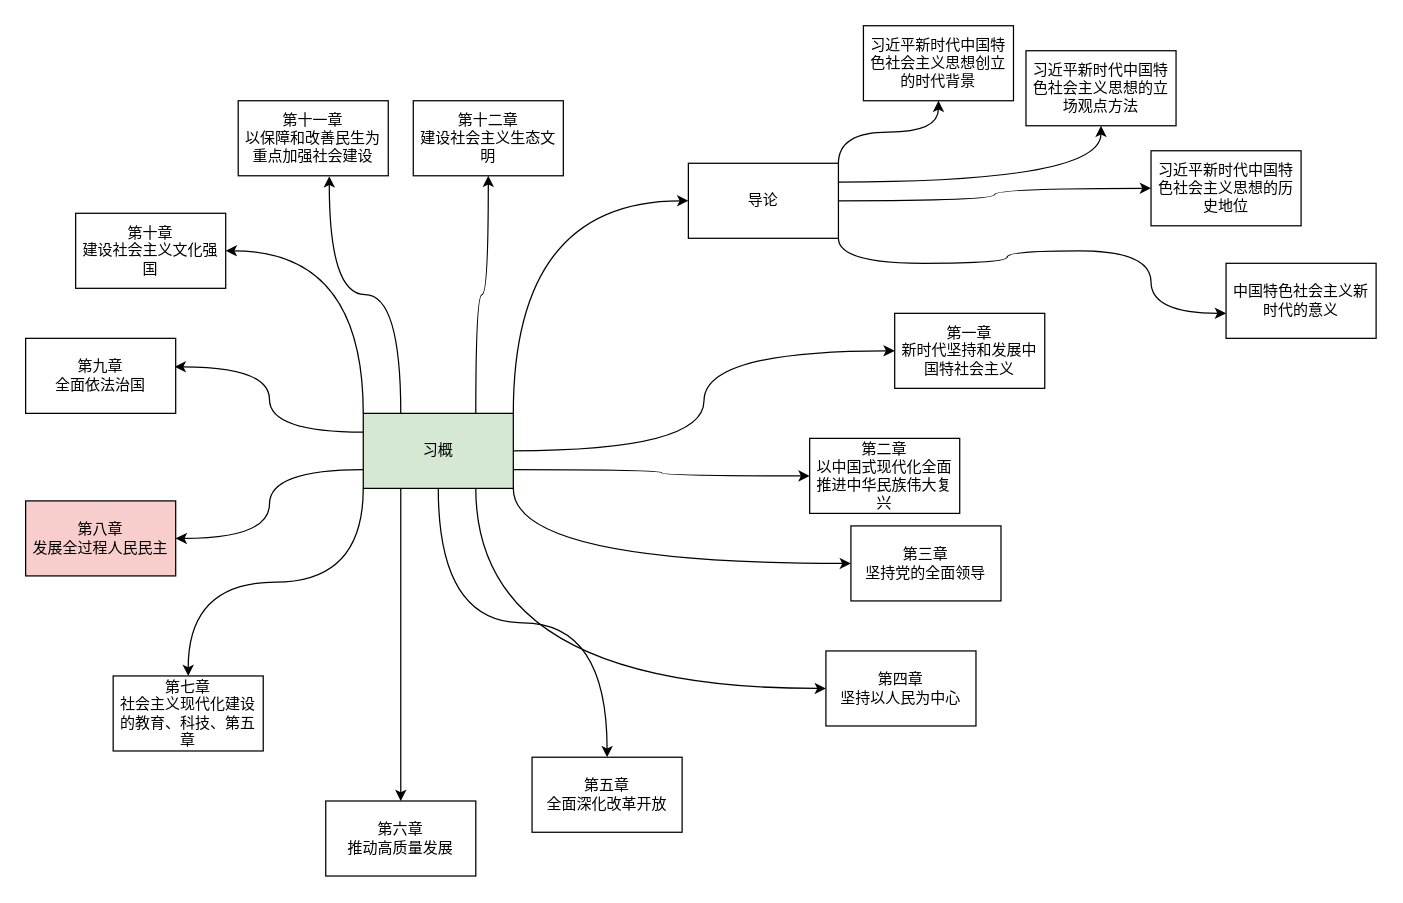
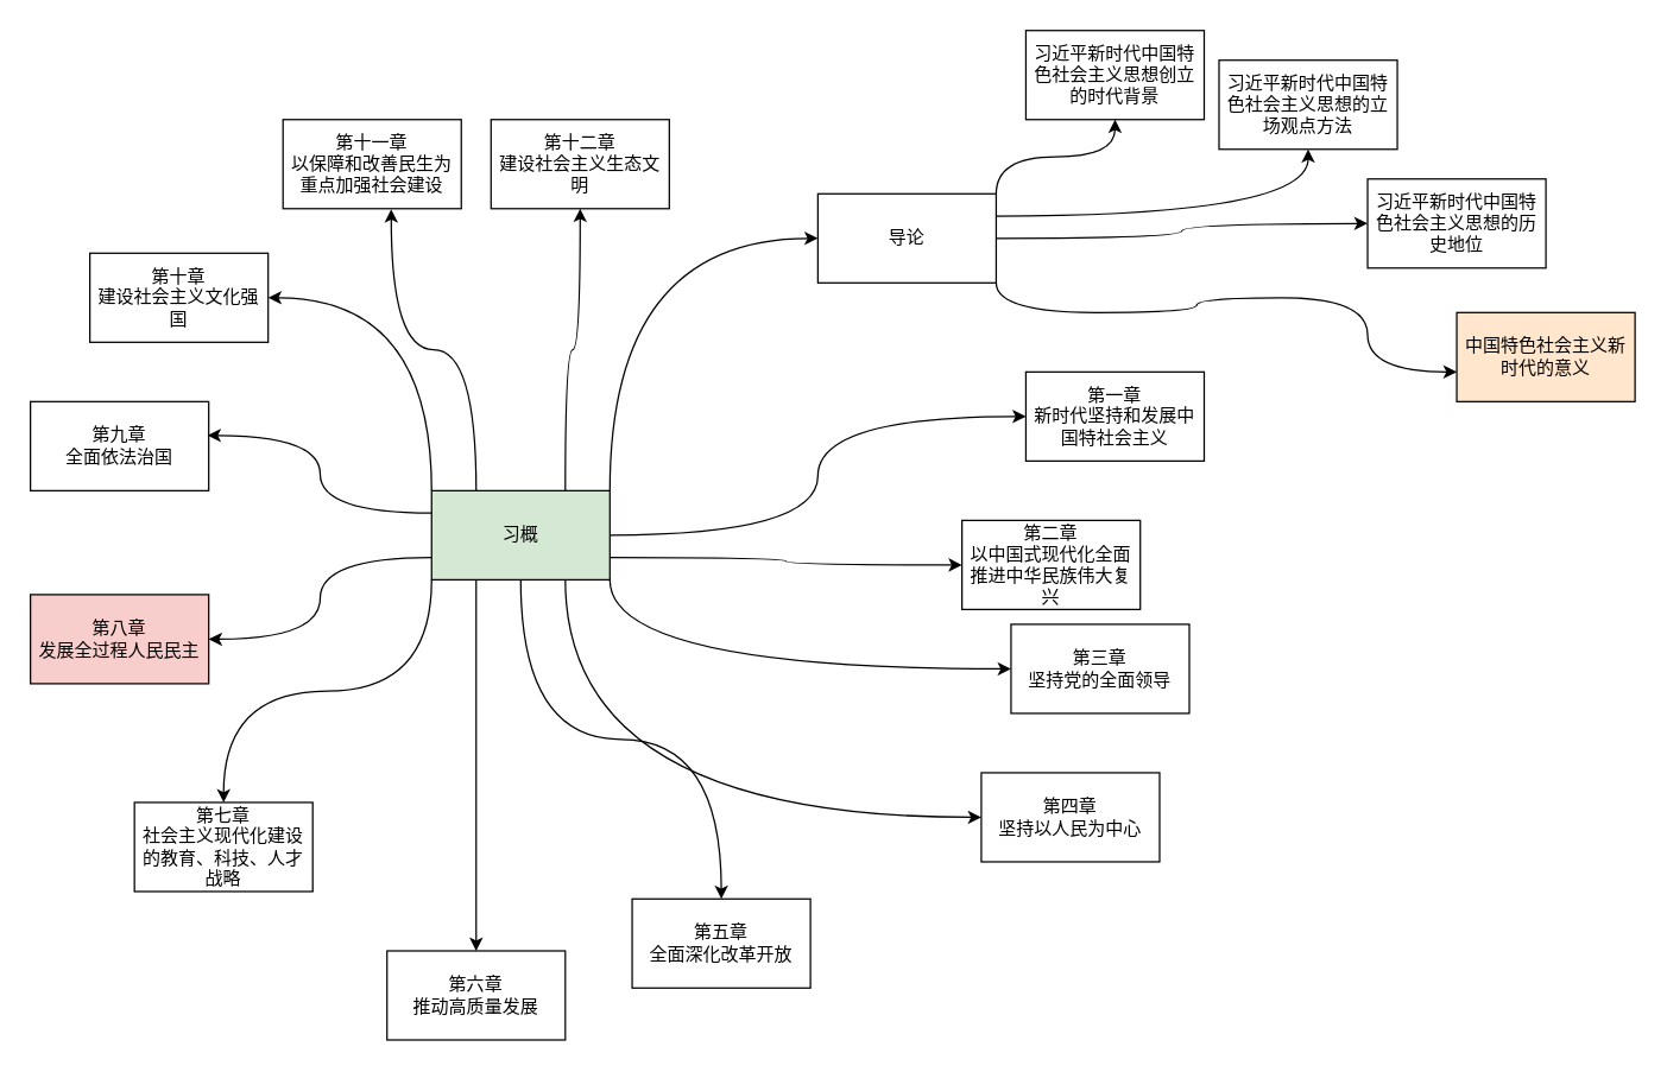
  <mxCell id="0" />
  <mxCell id="1" parent="0" />
  <mxCell id="2" style="edgeStyle=orthogonalEdgeStyle;rounded=0;orthogonalLoop=1;jettySize=auto;html=1;exitX=1;exitY=0;exitDx=0;exitDy=0;entryX=0;entryY=0.5;entryDx=0;entryDy=0;curved=1;" edge="1" parent="1" source="13" target="18"><mxGeometry relative="1" as="geometry" /></mxCell>
  <mxCell id="3" style="edgeStyle=orthogonalEdgeStyle;rounded=0;orthogonalLoop=1;jettySize=auto;html=1;exitX=1;exitY=0.5;exitDx=0;exitDy=0;entryX=0;entryY=0.5;entryDx=0;entryDy=0;curved=1;" edge="1" parent="1" source="13" target="19"><mxGeometry relative="1" as="geometry" /></mxCell>
  <mxCell id="4" style="edgeStyle=orthogonalEdgeStyle;rounded=0;orthogonalLoop=1;jettySize=auto;html=1;exitX=1;exitY=0.75;exitDx=0;exitDy=0;entryX=0;entryY=0.5;entryDx=0;entryDy=0;curved=1;" edge="1" parent="1" source="13" target="20"><mxGeometry relative="1" as="geometry" /></mxCell>
  <mxCell id="5" style="edgeStyle=orthogonalEdgeStyle;rounded=0;orthogonalLoop=1;jettySize=auto;html=1;exitX=1;exitY=1;exitDx=0;exitDy=0;entryX=0;entryY=0.5;entryDx=0;entryDy=0;curved=1;" edge="1" parent="1" source="13" target="21"><mxGeometry relative="1" as="geometry" /></mxCell>
  <mxCell id="6" style="edgeStyle=orthogonalEdgeStyle;rounded=0;orthogonalLoop=1;jettySize=auto;html=1;exitX=0.75;exitY=1;exitDx=0;exitDy=0;entryX=0;entryY=0.5;entryDx=0;entryDy=0;curved=1;" edge="1" parent="1" source="13" target="22"><mxGeometry relative="1" as="geometry" /></mxCell>
  <mxCell id="7" style="edgeStyle=orthogonalEdgeStyle;rounded=0;orthogonalLoop=1;jettySize=auto;html=1;exitX=0.5;exitY=1;exitDx=0;exitDy=0;curved=1;" edge="1" parent="1" source="13" target="23"><mxGeometry relative="1" as="geometry" /></mxCell>
  <mxCell id="8" style="edgeStyle=orthogonalEdgeStyle;rounded=0;orthogonalLoop=1;jettySize=auto;html=1;exitX=0.25;exitY=1;exitDx=0;exitDy=0;curved=1;" edge="1" parent="1" source="13" target="24"><mxGeometry relative="1" as="geometry" /></mxCell>
  <mxCell id="9" style="edgeStyle=orthogonalEdgeStyle;rounded=0;orthogonalLoop=1;jettySize=auto;html=1;exitX=0;exitY=1;exitDx=0;exitDy=0;entryX=0.5;entryY=0;entryDx=0;entryDy=0;curved=1;" edge="1" parent="1" source="13" target="25"><mxGeometry relative="1" as="geometry" /></mxCell>
  <mxCell id="10" style="edgeStyle=orthogonalEdgeStyle;rounded=0;orthogonalLoop=1;jettySize=auto;html=1;exitX=0;exitY=0.75;exitDx=0;exitDy=0;entryX=1;entryY=0.5;entryDx=0;entryDy=0;curved=1;" edge="1" parent="1" source="13" target="26"><mxGeometry relative="1" as="geometry" /></mxCell>
  <mxCell id="11" style="edgeStyle=orthogonalEdgeStyle;rounded=0;orthogonalLoop=1;jettySize=auto;html=1;exitX=0;exitY=0;exitDx=0;exitDy=0;entryX=1;entryY=0.5;entryDx=0;entryDy=0;curved=1;" edge="1" parent="1" source="13" target="28"><mxGeometry relative="1" as="geometry" /></mxCell>
  <mxCell id="12" style="edgeStyle=orthogonalEdgeStyle;rounded=0;orthogonalLoop=1;jettySize=auto;html=1;exitX=0.75;exitY=0;exitDx=0;exitDy=0;curved=1;" edge="1" parent="1" source="13" target="29"><mxGeometry relative="1" as="geometry" /></mxCell>
  <mxCell id="13" value="习概" style="rounded=0;whiteSpace=wrap;html=1;fillColor=#d5e8d4;" vertex="1" parent="1"><mxGeometry x="290" y="330" width="120" height="60" as="geometry" /></mxCell>
  <mxCell id="14" style="edgeStyle=orthogonalEdgeStyle;rounded=0;orthogonalLoop=1;jettySize=auto;html=1;exitX=1;exitY=0;exitDx=0;exitDy=0;curved=1;" edge="1" parent="1" source="18" target="33"><mxGeometry relative="1" as="geometry"><mxPoint x="740" y="80" as="targetPoint" /></mxGeometry></mxCell>
  <mxCell id="15" style="edgeStyle=orthogonalEdgeStyle;rounded=0;orthogonalLoop=1;jettySize=auto;html=1;exitX=1;exitY=0.25;exitDx=0;exitDy=0;curved=1;" edge="1" parent="1" source="18" target="34"><mxGeometry relative="1" as="geometry"><mxPoint x="740" y="145" as="targetPoint" /></mxGeometry></mxCell>
  <mxCell id="16" style="edgeStyle=orthogonalEdgeStyle;rounded=0;orthogonalLoop=1;jettySize=auto;html=1;exitX=1;exitY=0.5;exitDx=0;exitDy=0;curved=1;" edge="1" parent="1" source="18" target="35"><mxGeometry relative="1" as="geometry"><mxPoint x="780" y="200" as="targetPoint" /></mxGeometry></mxCell>
  <mxCell id="17" style="edgeStyle=orthogonalEdgeStyle;rounded=0;orthogonalLoop=1;jettySize=auto;html=1;exitX=1;exitY=1;exitDx=0;exitDy=0;curved=1;" edge="1" parent="1" source="18" target="36"><mxGeometry relative="1" as="geometry"><mxPoint x="890" y="290" as="targetPoint" /><Array as="points"><mxPoint x="670" y="210" /><mxPoint x="805" y="210" /><mxPoint x="805" y="200" /><mxPoint x="920" y="200" /><mxPoint x="920" y="250" /></Array></mxGeometry></mxCell>
  <mxCell id="18" value="导论" style="rounded=0;whiteSpace=wrap;html=1;" vertex="1" parent="1"><mxGeometry x="550" y="130" width="120" height="60" as="geometry" /></mxCell>
- <mxCell id="19" value="第一章&lt;div&gt;新时代坚持和发展中国特社会主义&lt;/div&gt;" style="rounded=0;whiteSpace=wrap;html=1;" vertex="1" parent="1"><mxGeometry x="715" y="250" width="120" height="60" as="geometry" /></mxCell>
+ <mxCell id="19" value="第一章&lt;div&gt;新时代坚持和发展中国特社会主义&lt;/div&gt;" style="rounded=0;whiteSpace=wrap;html=1;" vertex="1" parent="1"><mxGeometry x="690" y="250" width="120" height="60" as="geometry" /></mxCell>
  <mxCell id="20" value="第二章&lt;div&gt;以中国式现代化全面推进中华民族伟大复兴&lt;/div&gt;" style="rounded=0;whiteSpace=wrap;html=1;" vertex="1" parent="1"><mxGeometry x="647" y="350" width="120" height="60" as="geometry" /></mxCell>
  <mxCell id="21" value="第三章&lt;div&gt;坚持党的全面领导&lt;/div&gt;" style="rounded=0;whiteSpace=wrap;html=1;" vertex="1" parent="1"><mxGeometry x="680" y="420" width="120" height="60" as="geometry" /></mxCell>
  <mxCell id="22" value="第四章&lt;div&gt;坚持以人民为中心&lt;/div&gt;" style="rounded=0;whiteSpace=wrap;html=1;" vertex="1" parent="1"><mxGeometry x="660" y="520" width="120" height="60" as="geometry" /></mxCell>
  <mxCell id="23" value="第五章&lt;div&gt;全面深化改革开放&lt;/div&gt;" style="rounded=0;whiteSpace=wrap;html=1;" vertex="1" parent="1"><mxGeometry x="425" y="605" width="120" height="60" as="geometry" /></mxCell>
  <mxCell id="24" value="第六章&lt;div&gt;推动高质量发展&lt;/div&gt;" style="rounded=0;whiteSpace=wrap;html=1;" vertex="1" parent="1"><mxGeometry x="260" y="640" width="120" height="60" as="geometry" /></mxCell>
- <mxCell id="25" value="第七章&lt;div&gt;社会主义现代化建设的教育、科技、第五章&lt;/div&gt;" style="rounded=0;whiteSpace=wrap;html=1;" vertex="1" parent="1"><mxGeometry x="90" y="540" width="120" height="60" as="geometry" /></mxCell>
+ <mxCell id="25" value="第七章&lt;div&gt;社会主义现代化建设的教育、科技、人才战略&lt;/div&gt;" style="rounded=0;whiteSpace=wrap;html=1;" vertex="1" parent="1"><mxGeometry x="90" y="540" width="120" height="60" as="geometry" /></mxCell>
  <mxCell id="26" value="第八章&lt;div&gt;发展全过程人民民主&lt;/div&gt;" style="rounded=0;whiteSpace=wrap;html=1;fillColor=#f8cecc;" vertex="1" parent="1"><mxGeometry x="20" y="400" width="120" height="60" as="geometry" /></mxCell>
  <mxCell id="27" value="第九章&lt;div&gt;全面依法治国&lt;/div&gt;" style="rounded=0;whiteSpace=wrap;html=1;" vertex="1" parent="1"><mxGeometry x="20" y="270" width="120" height="60" as="geometry" /></mxCell>
  <mxCell id="28" value="第十章&lt;div&gt;建设社会主义文化强国&lt;/div&gt;" style="rounded=0;whiteSpace=wrap;html=1;" vertex="1" parent="1"><mxGeometry x="60" y="170" width="120" height="60" as="geometry" /></mxCell>
  <mxCell id="29" value="第十二章&lt;div&gt;建设社会主义生态文明&lt;/div&gt;" style="rounded=0;whiteSpace=wrap;html=1;" vertex="1" parent="1"><mxGeometry x="330" y="80" width="120" height="60" as="geometry" /></mxCell>
  <mxCell id="30" value="第十一章&lt;div&gt;以保障和改善民生为重点加强社会建设&lt;/div&gt;" style="rounded=0;whiteSpace=wrap;html=1;" vertex="1" parent="1"><mxGeometry x="190" y="80" width="120" height="60" as="geometry" /></mxCell>
  <mxCell id="31" style="edgeStyle=orthogonalEdgeStyle;rounded=0;orthogonalLoop=1;jettySize=auto;html=1;exitX=0;exitY=0.25;exitDx=0;exitDy=0;entryX=0.993;entryY=0.38;entryDx=0;entryDy=0;entryPerimeter=0;curved=1;" edge="1" parent="1" source="13" target="27"><mxGeometry relative="1" as="geometry" /></mxCell>
  <mxCell id="32" style="edgeStyle=orthogonalEdgeStyle;rounded=0;orthogonalLoop=1;jettySize=auto;html=1;exitX=0.25;exitY=0;exitDx=0;exitDy=0;entryX=0.607;entryY=1.007;entryDx=0;entryDy=0;entryPerimeter=0;curved=1;" edge="1" parent="1" source="13" target="30"><mxGeometry relative="1" as="geometry" /></mxCell>
  <mxCell id="33" value="习近平新时代中国特色社会主义思想创立的时代背景" style="rounded=0;whiteSpace=wrap;html=1;" vertex="1" parent="1"><mxGeometry x="690" y="20" width="120" height="60" as="geometry" /></mxCell>
  <mxCell id="34" value="习近平新时代中国特色社会主义思想的立场观点方法" style="rounded=0;whiteSpace=wrap;html=1;" vertex="1" parent="1"><mxGeometry x="820" width="120" height="60" as="geometry" y="40" /></mxCell>
  <mxCell id="35" value="习近平新时代中国特色社会主义思想的历史地位" style="rounded=0;whiteSpace=wrap;html=1;" vertex="1" parent="1"><mxGeometry x="920" y="120" width="120" height="60" as="geometry" /></mxCell>
- <mxCell id="36" value="中国特色社会主义新时代的意义" style="rounded=0;whiteSpace=wrap;html=1;" vertex="1" parent="1"><mxGeometry x="980" y="210" width="120" height="60" as="geometry" /></mxCell>
+ <mxCell id="36" value="中国特色社会主义新时代的意义" style="rounded=0;whiteSpace=wrap;html=1;fillColor=#ffe6cc;" vertex="1" parent="1"><mxGeometry x="980" y="210" width="120" height="60" as="geometry" /></mxCell>
